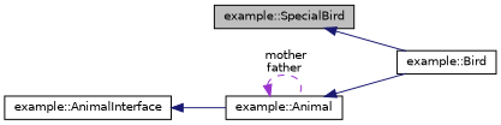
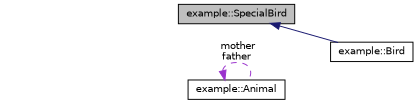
  digraph {
    rankdir=LR
    node [color=black fillcolor=white fontname=Helvetica fontsize=10 shape=record style=filled]
    edge [color=midnightblue dir=back fontname=Helvetica fontsize=10 labelfontname=Helvetica labelfontsize=10 style=solid]
    n1 [fillcolor=grey75 fontcolor=black height=0.2 label="example::SpecialBird" width=0.4]
    n2 [height=0.2 label="example::Bird" width=0.4]
    n3 [height=0.2 label="example::Animal" width=0.4]
-   n4 [height=0.2 label="example::AnimalInterface" width=0.4]
    n1 -> n2
-   n3 -> n2
    n3 -> n3 [color=darkorchid3 label=" mother\nfather" style=dashed]
-   n4 -> n3
  }
